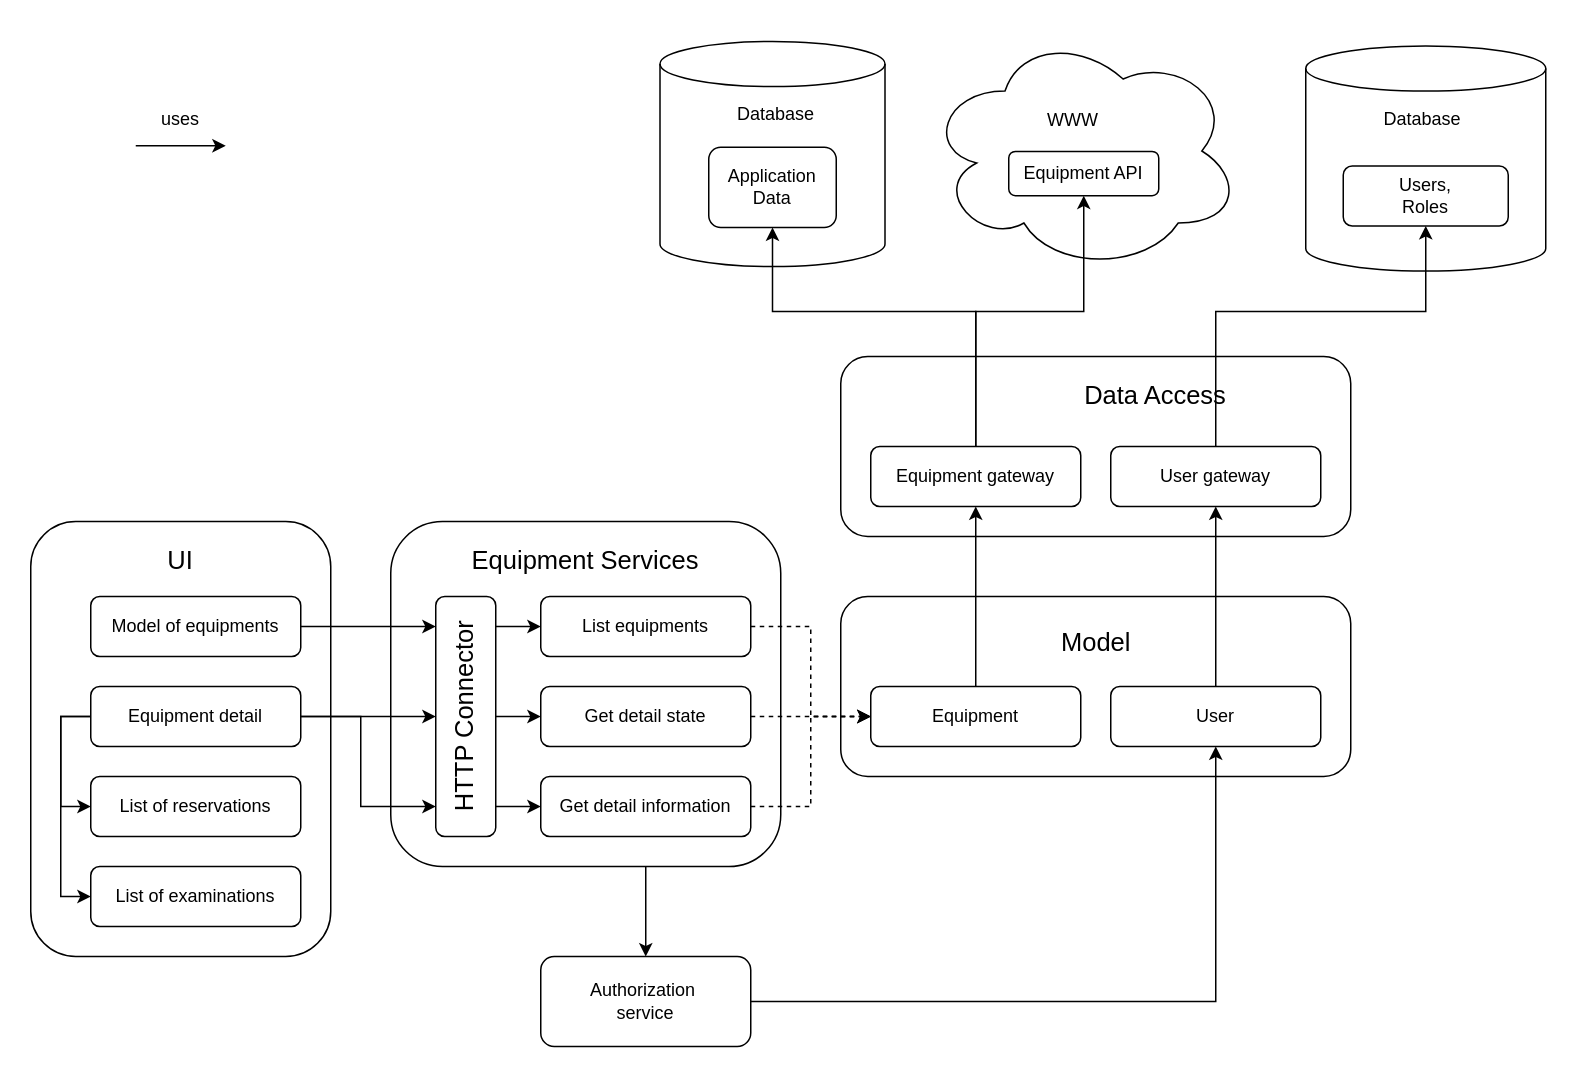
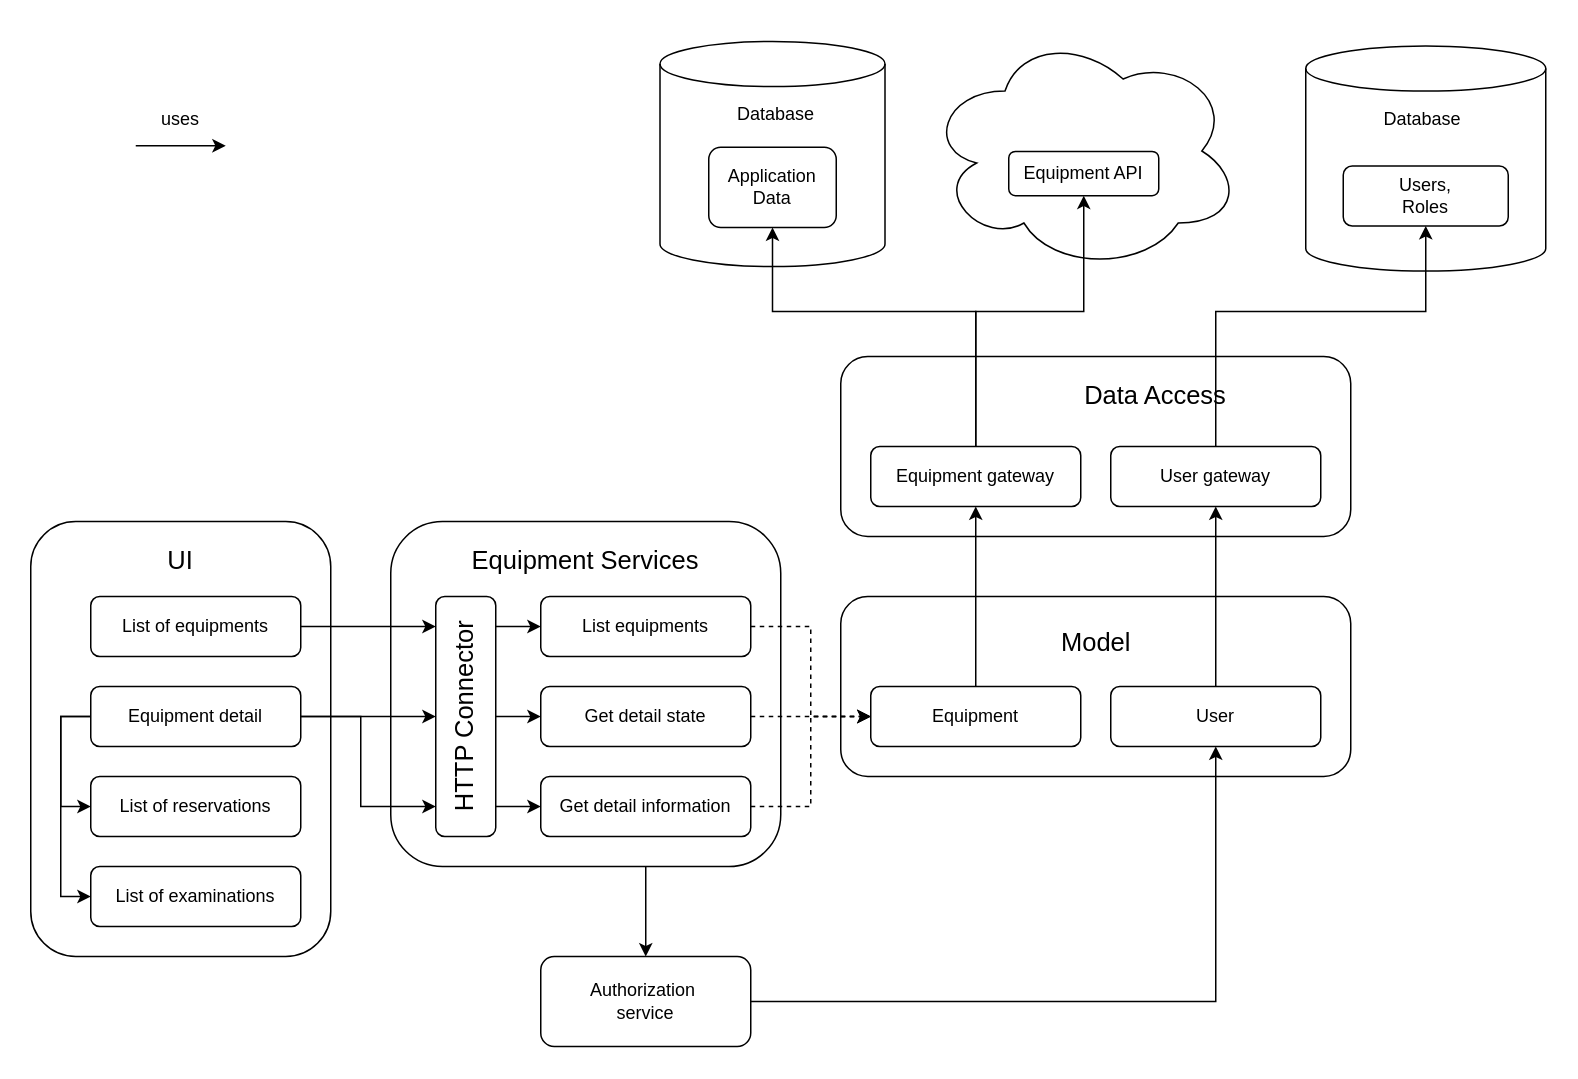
  <mxCell id="0" />
  <mxCell id="1" parent="0" />
  <mxCell id="2" value="" style="rounded=1;whiteSpace=wrap;html=1;" parent="1" vertex="1"><mxGeometry x="560" y="397" width="340" height="120" as="geometry" /></mxCell>
  <mxCell id="3" style="edgeStyle=orthogonalEdgeStyle;rounded=0;orthogonalLoop=1;jettySize=auto;html=1;" edge="1" parent="1" source="4" target="11"><mxGeometry relative="1" as="geometry"><Array as="points"><mxPoint x="430" y="597" /><mxPoint x="430" y="597" /></Array></mxGeometry></mxCell>
  <mxCell id="4" value="" style="rounded=1;whiteSpace=wrap;html=1;" parent="1" vertex="1"><mxGeometry x="260" y="347" width="260" height="230" as="geometry" /></mxCell>
  <mxCell id="5" value="&lt;font style=&quot;font-size: 17px&quot;&gt;Equipment Services&lt;/font&gt;" style="text;html=1;strokeColor=none;fillColor=none;align=center;verticalAlign=middle;whiteSpace=wrap;rounded=0;fontSize=20;" parent="1" vertex="1"><mxGeometry x="300" y="357" width="180" height="30" as="geometry" /></mxCell>
  <mxCell id="6" style="edgeStyle=orthogonalEdgeStyle;rounded=0;orthogonalLoop=1;jettySize=auto;html=1;dashed=1;" parent="1" source="7" target="26" edge="1"><mxGeometry relative="1" as="geometry" /></mxCell>
  <mxCell id="7" value="Get detail state" style="rounded=1;whiteSpace=wrap;html=1;" parent="1" vertex="1"><mxGeometry x="360" y="457" width="140" height="40" as="geometry" /></mxCell>
  <mxCell id="8" style="edgeStyle=orthogonalEdgeStyle;rounded=0;orthogonalLoop=1;jettySize=auto;html=1;entryX=0;entryY=0.5;entryDx=0;entryDy=0;dashed=1;" parent="1" source="9" target="26" edge="1"><mxGeometry relative="1" as="geometry" /></mxCell>
  <mxCell id="9" value="Get detail information" style="rounded=1;whiteSpace=wrap;html=1;" parent="1" vertex="1"><mxGeometry x="360" y="517" width="140" height="40" as="geometry" /></mxCell>
  <mxCell id="10" style="edgeStyle=orthogonalEdgeStyle;rounded=0;orthogonalLoop=1;jettySize=auto;html=1;exitX=1;exitY=0.5;exitDx=0;exitDy=0;" parent="1" source="11" target="25" edge="1"><mxGeometry relative="1" as="geometry" /></mxCell>
  <mxCell id="11" value="Authorization&amp;nbsp;&lt;br&gt;service" style="rounded=1;whiteSpace=wrap;html=1;" parent="1" vertex="1"><mxGeometry x="360" y="637" width="140" height="60" as="geometry" /></mxCell>
  <mxCell id="12" value="" style="rounded=1;whiteSpace=wrap;html=1;" parent="1" vertex="1"><mxGeometry y="347" width="200" height="290" as="geometry" x="20" /></mxCell>
  <mxCell id="13" style="edgeStyle=orthogonalEdgeStyle;rounded=0;orthogonalLoop=1;jettySize=auto;html=1;" edge="1" parent="1" source="14" target="52"><mxGeometry relative="1" as="geometry"><Array as="points"><mxPoint x="270" y="417" /><mxPoint x="270" y="417" /></Array></mxGeometry></mxCell>
- <mxCell id="14" value="Model of equipments" style="rounded=1;whiteSpace=wrap;html=1;" parent="1" vertex="1"><mxGeometry x="60" y="397" width="140" height="40" as="geometry" /></mxCell>
+ <mxCell id="14" value="List of equipments" style="rounded=1;whiteSpace=wrap;html=1;" parent="1" vertex="1"><mxGeometry x="60" y="397" width="140" height="40" as="geometry" /></mxCell>
  <mxCell id="15" style="edgeStyle=orthogonalEdgeStyle;rounded=0;orthogonalLoop=1;jettySize=auto;html=1;exitX=0;exitY=0.5;exitDx=0;exitDy=0;entryX=0;entryY=0.5;entryDx=0;entryDy=0;" parent="1" source="19" target="21" edge="1"><mxGeometry relative="1" as="geometry" /></mxCell>
  <mxCell id="16" style="edgeStyle=orthogonalEdgeStyle;rounded=0;orthogonalLoop=1;jettySize=auto;html=1;exitX=0;exitY=0.5;exitDx=0;exitDy=0;entryX=0;entryY=0.5;entryDx=0;entryDy=0;" parent="1" source="19" target="22" edge="1"><mxGeometry relative="1" as="geometry" /></mxCell>
  <mxCell id="17" style="edgeStyle=orthogonalEdgeStyle;rounded=0;orthogonalLoop=1;jettySize=auto;html=1;" parent="1" source="19" target="52" edge="1"><mxGeometry relative="1" as="geometry"><Array as="points"><mxPoint x="270" y="477" /><mxPoint x="270" y="477" /></Array></mxGeometry></mxCell>
  <mxCell id="18" style="edgeStyle=orthogonalEdgeStyle;rounded=0;orthogonalLoop=1;jettySize=auto;html=1;" parent="1" source="19" target="52" edge="1"><mxGeometry relative="1" as="geometry"><Array as="points"><mxPoint x="240" y="477" /><mxPoint x="240" y="537" /></Array></mxGeometry></mxCell>
  <mxCell id="19" value="Equipment detail" style="rounded=1;whiteSpace=wrap;html=1;" parent="1" vertex="1"><mxGeometry x="60" y="457" width="140" height="40" as="geometry" /></mxCell>
  <mxCell id="20" value="&lt;font style=&quot;font-size: 17px&quot;&gt;UI&lt;/font&gt;" style="text;html=1;strokeColor=none;fillColor=none;align=center;verticalAlign=middle;whiteSpace=wrap;rounded=0;fontSize=20;" parent="1" vertex="1"><mxGeometry x="40" y="357" width="160" height="30" as="geometry" /></mxCell>
  <mxCell id="21" value="List of reservations" style="rounded=1;whiteSpace=wrap;html=1;" parent="1" vertex="1"><mxGeometry x="60" y="517" width="140" height="40" as="geometry" /></mxCell>
  <mxCell id="22" value="List of examinations" style="rounded=1;whiteSpace=wrap;html=1;" parent="1" vertex="1"><mxGeometry x="60" y="577" width="140" height="40" as="geometry" /></mxCell>
  <mxCell id="23" style="edgeStyle=orthogonalEdgeStyle;rounded=0;orthogonalLoop=1;jettySize=auto;html=1;entryX=0;entryY=0.5;entryDx=0;entryDy=0;dashed=1;" parent="1" source="24" target="26" edge="1"><mxGeometry relative="1" as="geometry" /></mxCell>
  <mxCell id="24" value="List equipments" style="rounded=1;whiteSpace=wrap;html=1;" parent="1" vertex="1"><mxGeometry x="360" y="397" width="140" height="40" as="geometry" /></mxCell>
  <mxCell id="25" value="User" style="rounded=1;whiteSpace=wrap;html=1;" parent="1" vertex="1"><mxGeometry x="740" y="457" width="140" height="40" as="geometry" /></mxCell>
  <mxCell id="26" value="Equipment" style="rounded=1;whiteSpace=wrap;html=1;" parent="1" vertex="1"><mxGeometry x="580" y="457" width="140" height="40" as="geometry" /></mxCell>
  <mxCell id="27" value="&lt;font style=&quot;font-size: 17px&quot;&gt;Model&lt;/font&gt;" style="text;html=1;strokeColor=none;fillColor=none;align=center;verticalAlign=middle;whiteSpace=wrap;rounded=0;fontSize=20;" parent="1" vertex="1"><mxGeometry x="603.75" y="407" width="252.5" height="40" as="geometry" /></mxCell>
  <mxCell id="28" value="" style="shape=cylinder3;whiteSpace=wrap;html=1;boundedLbl=1;backgroundOutline=1;size=15;fontSize=35;" parent="1" vertex="1"><mxGeometry x="439.5" y="27" width="150" height="150" as="geometry" /></mxCell>
  <mxCell id="29" value="Database" style="text;html=1;strokeColor=none;fillColor=none;align=center;verticalAlign=middle;whiteSpace=wrap;rounded=0;fontSize=12;" parent="1" vertex="1"><mxGeometry x="497" y="66" width="40" height="20" as="geometry" /></mxCell>
  <mxCell id="30" value="Application Data" style="rounded=1;whiteSpace=wrap;html=1;fontSize=12;" parent="1" vertex="1"><mxGeometry x="472" y="97.5" width="85" height="53.5" as="geometry" /></mxCell>
  <mxCell id="31" value="" style="rounded=1;whiteSpace=wrap;html=1;" parent="1" vertex="1"><mxGeometry x="560" y="237" width="340" height="120" as="geometry" /></mxCell>
  <mxCell id="32" value="User gateway" style="rounded=1;whiteSpace=wrap;html=1;" parent="1" vertex="1"><mxGeometry x="740" y="297" width="140" height="40" as="geometry" /></mxCell>
  <mxCell id="33" style="edgeStyle=orthogonalEdgeStyle;rounded=0;orthogonalLoop=1;jettySize=auto;html=1;exitX=0.5;exitY=0;exitDx=0;exitDy=0;entryX=0.5;entryY=1;entryDx=0;entryDy=0;" parent="1" source="34" target="30" edge="1"><mxGeometry relative="1" as="geometry"><Array as="points"><mxPoint x="650" y="207" /><mxPoint x="515" y="207" /></Array></mxGeometry></mxCell>
  <mxCell id="34" value="Equipment gateway" style="rounded=1;whiteSpace=wrap;html=1;" parent="1" vertex="1"><mxGeometry x="580" y="297" width="140" height="40" as="geometry" /></mxCell>
  <mxCell id="35" value="&lt;font style=&quot;font-size: 17px&quot;&gt;Data Access&lt;/font&gt;" style="text;html=1;strokeColor=none;fillColor=none;align=center;verticalAlign=middle;whiteSpace=wrap;rounded=0;fontSize=20;" parent="1" vertex="1"><mxGeometry x="645" y="247" width="250" height="30" as="geometry" /></mxCell>
  <mxCell id="36" style="edgeStyle=orthogonalEdgeStyle;rounded=0;orthogonalLoop=1;jettySize=auto;html=1;exitX=0.5;exitY=0;exitDx=0;exitDy=0;entryX=0.5;entryY=1;entryDx=0;entryDy=0;" parent="1" source="26" target="34" edge="1"><mxGeometry relative="1" as="geometry" /></mxCell>
  <mxCell id="37" style="edgeStyle=orthogonalEdgeStyle;rounded=0;orthogonalLoop=1;jettySize=auto;html=1;exitX=0.5;exitY=0;exitDx=0;exitDy=0;" parent="1" source="25" target="32" edge="1"><mxGeometry relative="1" as="geometry" /></mxCell>
  <mxCell id="38" value="" style="ellipse;shape=cloud;whiteSpace=wrap;html=1;" parent="1" vertex="1"><mxGeometry x="617" y="20" width="210" height="160" as="geometry" /></mxCell>
  <mxCell id="39" value="Equipment API" style="rounded=1;whiteSpace=wrap;html=1;fontSize=12;" parent="1" vertex="1"><mxGeometry x="672" y="100.25" width="100" height="29.5" as="geometry" /></mxCell>
- <mxCell id="40" value="WWW" style="text;html=1;strokeColor=none;fillColor=none;align=center;verticalAlign=middle;whiteSpace=wrap;rounded=0;fontSize=12;" parent="1" vertex="1"><mxGeometry x="694.5" y="70" width="40" height="20" as="geometry" /></mxCell>
  <mxCell id="41" style="edgeStyle=orthogonalEdgeStyle;rounded=0;orthogonalLoop=1;jettySize=auto;html=1;exitX=0.5;exitY=1;exitDx=0;exitDy=0;" parent="1" source="39" target="39" edge="1"><mxGeometry relative="1" as="geometry" /></mxCell>
  <mxCell id="42" style="edgeStyle=orthogonalEdgeStyle;rounded=0;orthogonalLoop=1;jettySize=auto;html=1;exitX=0.5;exitY=0;exitDx=0;exitDy=0;" parent="1" source="34" target="39" edge="1"><mxGeometry relative="1" as="geometry"><Array as="points"><mxPoint x="650" y="207" /><mxPoint x="722" y="207" /></Array></mxGeometry></mxCell>
  <mxCell id="43" value="" style="shape=cylinder3;whiteSpace=wrap;html=1;boundedLbl=1;backgroundOutline=1;size=15;fontSize=35;" parent="1" vertex="1"><mxGeometry x="870" y="30" width="160" height="150" as="geometry" /></mxCell>
  <mxCell id="44" value="Database" style="text;html=1;strokeColor=none;fillColor=none;align=center;verticalAlign=middle;whiteSpace=wrap;rounded=0;fontSize=12;" parent="1" vertex="1"><mxGeometry x="927.5" y="69" width="40" height="20" as="geometry" /></mxCell>
  <mxCell id="45" value="Users,&lt;br style=&quot;font-size: 12px;&quot;&gt;Roles" style="rounded=1;whiteSpace=wrap;html=1;fontSize=12;" parent="1" vertex="1"><mxGeometry x="895" y="110" width="110" height="40" as="geometry" /></mxCell>
  <mxCell id="46" value="" style="endArrow=classic;html=1;" parent="1" edge="1"><mxGeometry width="50" height="50" relative="1" as="geometry"><mxPoint x="90" y="96.5" as="sourcePoint" /><mxPoint x="150" y="96.5" as="targetPoint" /></mxGeometry></mxCell>
  <mxCell id="47" value="uses" style="text;html=1;strokeColor=none;fillColor=none;align=center;verticalAlign=middle;whiteSpace=wrap;rounded=0;" parent="1" vertex="1"><mxGeometry x="100" y="68.5" width="40" height="20" as="geometry" /></mxCell>
  <mxCell id="48" style="edgeStyle=orthogonalEdgeStyle;rounded=0;orthogonalLoop=1;jettySize=auto;html=1;exitX=0.5;exitY=0;exitDx=0;exitDy=0;" parent="1" source="32" target="45" edge="1"><mxGeometry relative="1" as="geometry"><Array as="points"><mxPoint x="810" y="207" /><mxPoint x="950" y="207" /></Array></mxGeometry></mxCell>
  <mxCell id="49" style="edgeStyle=orthogonalEdgeStyle;rounded=0;orthogonalLoop=1;jettySize=auto;html=1;" parent="1" source="52" target="7" edge="1"><mxGeometry relative="1" as="geometry"><Array as="points"><mxPoint x="330" y="477" /><mxPoint x="330" y="477" /></Array></mxGeometry></mxCell>
  <mxCell id="50" style="edgeStyle=orthogonalEdgeStyle;rounded=0;orthogonalLoop=1;jettySize=auto;html=1;" parent="1" source="52" target="9" edge="1"><mxGeometry relative="1" as="geometry"><Array as="points"><mxPoint x="350" y="537" /><mxPoint x="350" y="537" /></Array></mxGeometry></mxCell>
  <mxCell id="51" style="edgeStyle=orthogonalEdgeStyle;rounded=0;orthogonalLoop=1;jettySize=auto;html=1;" edge="1" parent="1" source="52" target="24"><mxGeometry relative="1" as="geometry"><Array as="points"><mxPoint x="340" y="417" /><mxPoint x="340" y="417" /></Array></mxGeometry></mxCell>
  <mxCell id="52" value="" style="rounded=1;whiteSpace=wrap;html=1;direction=north;" parent="1" vertex="1"><mxGeometry x="290" y="397" width="40" height="160" as="geometry" /></mxCell>
  <mxCell id="53" value="&lt;font style=&quot;font-size: 17px&quot;&gt;HTTP Connector&lt;br&gt;&lt;/font&gt;" style="text;html=1;strokeColor=none;fillColor=none;align=center;verticalAlign=middle;whiteSpace=wrap;rounded=0;direction=west;rotation=-90;" parent="1" vertex="1"><mxGeometry x="240" y="467" width="140" height="20" as="geometry" /></mxCell>
